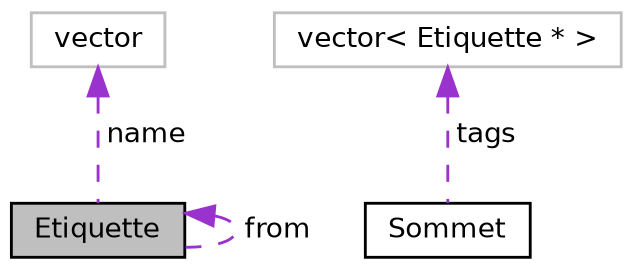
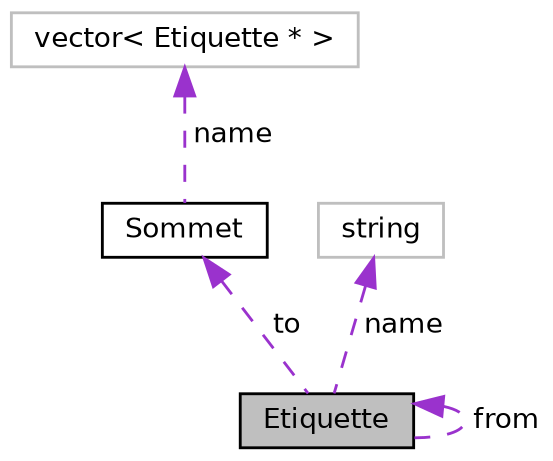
  digraph {
    node [color=black fillcolor=white fontname=Helvetica fontsize=10 shape=record style=filled]
    edge [color=darkorchid3 dir=back fontname=Helvetica fontsize=10 labelfontname=Helvetica labelfontsize=10 style=dashed]
    n1 [fillcolor=grey75 fontcolor=black height=0.2 label=Etiquette width=0.4]
    n2 [height=0.2 label=Sommet width=0.4]
    n3 [color=grey75 height=0.2 label="vector\< Etiquette * \>" width=0.4]
-   n4 [color=grey75 height=0.2 label=vector width=0.4]
+   n4 [color=grey75 height=0.2 label=string width=0.4]
    n1 -> n1 [label=" from"]
-   n3 -> n2 [label=" tags"]
+   n2 -> n1 [label=" to"]
+   n3 -> n2 [label=" name"]
    n4 -> n1 [label=" name"]
  }
